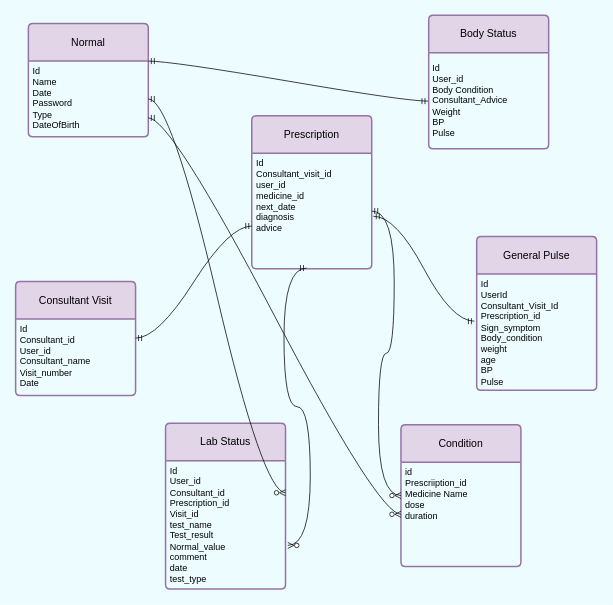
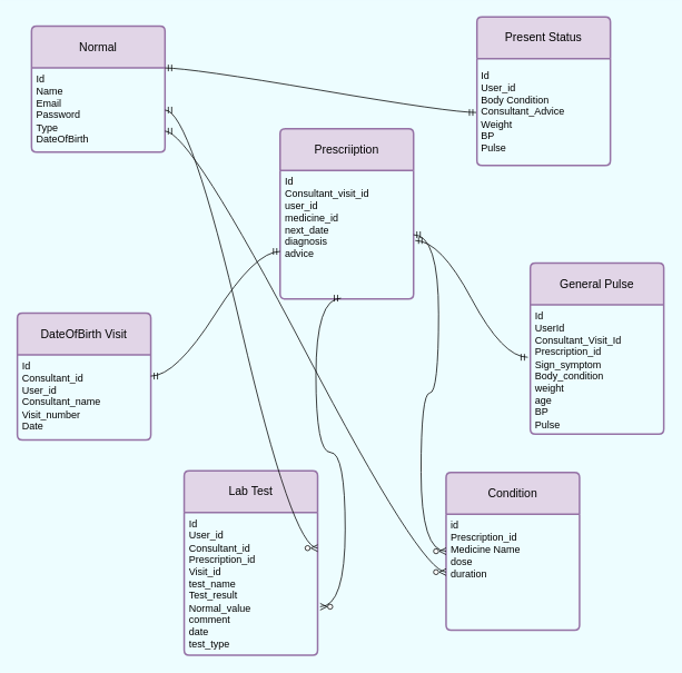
  <mxCell id="0" />
  <mxCell id="1" parent="0" />
  <mxCell id="2" value="Normal" style="swimlane;childLayout=stackLayout;horizontal=1;startSize=50;horizontalStack=0;rounded=1;fontSize=14;fontStyle=0;strokeWidth=2;resizeParent=0;resizeLast=1;shadow=0;dashed=0;align=center;arcSize=4;whiteSpace=wrap;html=1;fillColor=#e1d5e7;strokeColor=#9673a6;" vertex="1" parent="1"><mxGeometry x="37" y="31" width="160" height="151" as="geometry" /></mxCell>
- <mxCell id="3" value="Id&lt;br&gt;Name&lt;br&gt;Date&lt;br&gt;Password&lt;br&gt;Type&lt;br&gt;DateOfBirth" style="align=left;strokeColor=none;fillColor=none;spacingLeft=4;fontSize=12;verticalAlign=top;resizable=0;rotatable=0;part=1;html=1;" vertex="1" parent="2"><mxGeometry y="50" width="160" height="101" as="geometry" /></mxCell>
- <mxCell id="4" value="Consultant Visit" style="swimlane;childLayout=stackLayout;horizontal=1;startSize=50;horizontalStack=0;rounded=1;fontSize=14;fontStyle=0;strokeWidth=2;resizeParent=0;resizeLast=1;shadow=0;dashed=0;align=center;arcSize=4;whiteSpace=wrap;html=1;fillColor=#e1d5e7;strokeColor=#9673a6;" vertex="1" parent="1"><mxGeometry x="20" y="375" width="160" height="152" as="geometry" /></mxCell>
+ <mxCell id="3" value="Id&lt;br&gt;Name&lt;br&gt;Email&lt;br&gt;Password&lt;br&gt;Type&lt;br&gt;DateOfBirth" style="align=left;strokeColor=none;fillColor=none;spacingLeft=4;fontSize=12;verticalAlign=top;resizable=0;rotatable=0;part=1;html=1;" vertex="1" parent="2"><mxGeometry y="50" width="160" height="101" as="geometry" /></mxCell>
+ <mxCell id="4" value="DateOfBirth Visit" style="swimlane;childLayout=stackLayout;horizontal=1;startSize=50;horizontalStack=0;rounded=1;fontSize=14;fontStyle=0;strokeWidth=2;resizeParent=0;resizeLast=1;shadow=0;dashed=0;align=center;arcSize=4;whiteSpace=wrap;html=1;fillColor=#e1d5e7;strokeColor=#9673a6;" vertex="1" parent="1"><mxGeometry x="20" y="375" width="160" height="152" as="geometry" /></mxCell>
  <mxCell id="5" value="Id&lt;br&gt;Consultant_id&lt;br&gt;User_id&lt;br&gt;Consultant_name&lt;br&gt;Visit_number&lt;br&gt;Date" style="align=left;strokeColor=none;fillColor=none;spacingLeft=4;fontSize=12;verticalAlign=top;resizable=0;rotatable=0;part=1;html=1;" vertex="1" parent="4"><mxGeometry y="50" width="160" height="102" as="geometry" /></mxCell>
  <mxCell id="6" value="General Pulse" style="swimlane;childLayout=stackLayout;horizontal=1;startSize=50;horizontalStack=0;rounded=1;fontSize=14;fontStyle=0;strokeWidth=2;resizeParent=0;resizeLast=1;shadow=0;dashed=0;align=center;arcSize=4;whiteSpace=wrap;html=1;fillColor=#e1d5e7;strokeColor=#9673a6;" vertex="1" parent="1"><mxGeometry x="635" y="315" width="160" height="205" as="geometry" /></mxCell>
  <mxCell id="7" value="Id&lt;br&gt;UserId&lt;br&gt;Consultant_Visit_Id&lt;br&gt;Prescription_id&lt;br&gt;Sign_symptom&lt;br&gt;Body_condition&lt;br&gt;weight&lt;br&gt;age&lt;br&gt;BP&lt;br&gt;Pulse" style="align=left;strokeColor=none;fillColor=none;spacingLeft=4;fontSize=12;verticalAlign=top;resizable=0;rotatable=0;part=1;html=1;" vertex="1" parent="6"><mxGeometry y="50" width="160" height="155" as="geometry" /></mxCell>
- <mxCell id="8" value="Lab Status" style="swimlane;childLayout=stackLayout;horizontal=1;startSize=50;horizontalStack=0;rounded=1;fontSize=14;fontStyle=0;strokeWidth=2;resizeParent=0;resizeLast=1;shadow=0;dashed=0;align=center;arcSize=4;whiteSpace=wrap;html=1;fillColor=#e1d5e7;strokeColor=#9673a6;" vertex="1" parent="1"><mxGeometry x="220" y="564" width="160" height="221" as="geometry" /></mxCell>
+ <mxCell id="8" value="Lab Test" style="swimlane;childLayout=stackLayout;horizontal=1;startSize=50;horizontalStack=0;rounded=1;fontSize=14;fontStyle=0;strokeWidth=2;resizeParent=0;resizeLast=1;shadow=0;dashed=0;align=center;arcSize=4;whiteSpace=wrap;html=1;fillColor=#e1d5e7;strokeColor=#9673a6;" vertex="1" parent="1"><mxGeometry x="220" y="564" width="160" height="221" as="geometry" /></mxCell>
  <mxCell id="9" value="Id&lt;br&gt;User_id&lt;br&gt;Consultant_id&lt;br&gt;Prescription_id&lt;br&gt;Visit_id&lt;br&gt;test_name&lt;br&gt;Test_result&lt;br&gt;Normal_value&lt;br&gt;comment&lt;br&gt;date&lt;br&gt;test_type" style="align=left;strokeColor=none;fillColor=none;spacingLeft=4;fontSize=12;verticalAlign=top;resizable=0;rotatable=0;part=1;html=1;" vertex="1" parent="8"><mxGeometry y="50" width="160" height="171" as="geometry" /></mxCell>
- <mxCell id="10" value="Prescription" style="swimlane;childLayout=stackLayout;horizontal=1;startSize=50;horizontalStack=0;rounded=1;fontSize=14;fontStyle=0;strokeWidth=2;resizeParent=0;resizeLast=1;shadow=0;dashed=0;align=center;arcSize=4;whiteSpace=wrap;html=1;fillColor=#e1d5e7;strokeColor=#9673a6;" vertex="1" parent="1"><mxGeometry x="335" y="154" width="160" height="204" as="geometry" /></mxCell>
+ <mxCell id="10" value="Prescriiption" style="swimlane;childLayout=stackLayout;horizontal=1;startSize=50;horizontalStack=0;rounded=1;fontSize=14;fontStyle=0;strokeWidth=2;resizeParent=0;resizeLast=1;shadow=0;dashed=0;align=center;arcSize=4;whiteSpace=wrap;html=1;fillColor=#e1d5e7;strokeColor=#9673a6;" vertex="1" parent="1"><mxGeometry x="335" y="154" width="160" height="204" as="geometry" /></mxCell>
  <mxCell id="11" value="Id&lt;br&gt;Consultant_visit_id&lt;br&gt;user_id&lt;br&gt;medicine_id&lt;br&gt;next_date&lt;br&gt;diagnosis&lt;br&gt;advice" style="align=left;strokeColor=none;fillColor=none;spacingLeft=4;fontSize=12;verticalAlign=top;resizable=0;rotatable=0;part=1;html=1;" vertex="1" parent="10"><mxGeometry y="50" width="160" height="154" as="geometry" /></mxCell>
  <mxCell id="12" value="Condition" style="swimlane;childLayout=stackLayout;horizontal=1;startSize=50;horizontalStack=0;rounded=1;fontSize=14;fontStyle=0;strokeWidth=2;resizeParent=0;resizeLast=1;shadow=0;dashed=0;align=center;arcSize=4;whiteSpace=wrap;html=1;fillColor=#e1d5e7;strokeColor=#9673a6;" vertex="1" parent="1"><mxGeometry x="534" y="566" width="160" height="189" as="geometry" /></mxCell>
- <mxCell id="13" value="id&lt;br&gt;Prescriiption_id&lt;br&gt;Medicine Name&lt;br&gt;dose&lt;br&gt;duration" style="align=left;strokeColor=none;fillColor=none;spacingLeft=4;fontSize=12;verticalAlign=top;resizable=0;rotatable=0;part=1;html=1;" vertex="1" parent="12"><mxGeometry y="50" width="160" height="139" as="geometry" /></mxCell>
+ <mxCell id="13" value="id&lt;br&gt;Prescription_id&lt;br&gt;Medicine Name&lt;br&gt;dose&lt;br&gt;duration" style="align=left;strokeColor=none;fillColor=none;spacingLeft=4;fontSize=12;verticalAlign=top;resizable=0;rotatable=0;part=1;html=1;" vertex="1" parent="12"><mxGeometry y="50" width="160" height="139" as="geometry" /></mxCell>
  <mxCell id="14" value="" style="edgeStyle=entityRelationEdgeStyle;fontSize=12;html=1;endArrow=ERzeroToMany;startArrow=ERmandOne;exitX=1;exitY=0.75;exitDx=0;exitDy=0;strokeColor=default;curved=1;" edge="1" parent="1" source="3" target="13"><mxGeometry width="100" height="100" relative="1" as="geometry"><mxPoint x="364" y="340" as="sourcePoint" /><mxPoint x="464" y="240" as="targetPoint" /></mxGeometry></mxCell>
  <mxCell id="15" value="" style="edgeStyle=entityRelationEdgeStyle;fontSize=12;html=1;endArrow=ERzeroToMany;startArrow=ERmandOne;curved=1;entryX=1;entryY=0.25;entryDx=0;entryDy=0;" edge="1" parent="1" source="3" target="9"><mxGeometry width="100" height="100" relative="1" as="geometry"><mxPoint x="197.04" y="172" as="sourcePoint" /><mxPoint x="227" y="515.045" as="targetPoint" /></mxGeometry></mxCell>
  <mxCell id="16" value="" style="edgeStyle=entityRelationEdgeStyle;fontSize=12;html=1;endArrow=ERmandOne;startArrow=ERmandOne;exitX=1;exitY=0.25;exitDx=0;exitDy=0;entryX=0;entryY=0.63;entryDx=0;entryDy=0;entryPerimeter=0;curved=1;" edge="1" parent="1" source="5" target="11"><mxGeometry width="100" height="100" relative="1" as="geometry"><mxPoint x="364" y="328" as="sourcePoint" /><mxPoint x="464" y="228" as="targetPoint" /></mxGeometry></mxCell>
  <mxCell id="17" value="" style="edgeStyle=entityRelationEdgeStyle;fontSize=12;html=1;endArrow=ERmandOne;startArrow=ERmandOne;exitX=1.013;exitY=0.545;exitDx=0;exitDy=0;exitPerimeter=0;entryX=-0.019;entryY=0.406;entryDx=0;entryDy=0;entryPerimeter=0;curved=1;" edge="1" parent="1" source="11" target="7"><mxGeometry width="100" height="100" relative="1" as="geometry"><mxPoint x="364" y="328" as="sourcePoint" /><mxPoint x="464" y="228" as="targetPoint" /></mxGeometry></mxCell>
  <mxCell id="18" value="" style="edgeStyle=entityRelationEdgeStyle;fontSize=12;html=1;endArrow=ERzeroToMany;startArrow=ERmandOne;curved=1;" edge="1" parent="1" source="11" target="12"><mxGeometry width="100" height="100" relative="1" as="geometry"><mxPoint x="364" y="528" as="sourcePoint" /><mxPoint x="464" y="428" as="targetPoint" /></mxGeometry></mxCell>
  <mxCell id="19" value="" style="edgeStyle=entityRelationEdgeStyle;fontSize=12;html=1;endArrow=ERzeroToMany;startArrow=ERmandOne;exitX=0.456;exitY=0.994;exitDx=0;exitDy=0;entryX=1.019;entryY=0.661;entryDx=0;entryDy=0;entryPerimeter=0;exitPerimeter=0;curved=1;" edge="1" parent="1" source="11" target="9"><mxGeometry width="100" height="100" relative="1" as="geometry"><mxPoint x="448.04" y="476" as="sourcePoint" /><mxPoint x="373" y="694.976" as="targetPoint" /></mxGeometry></mxCell>
- <mxCell id="20" value="Body Status" style="swimlane;childLayout=stackLayout;horizontal=1;startSize=50;horizontalStack=0;rounded=1;fontSize=14;fontStyle=0;strokeWidth=2;resizeParent=0;resizeLast=1;shadow=0;dashed=0;align=center;arcSize=4;whiteSpace=wrap;html=1;fillColor=#e1d5e7;strokeColor=#9673a6;" vertex="1" parent="1"><mxGeometry x="571" y="20" width="160" height="178" as="geometry" /></mxCell>
+ <mxCell id="20" value="Present Status" style="swimlane;childLayout=stackLayout;horizontal=1;startSize=50;horizontalStack=0;rounded=1;fontSize=14;fontStyle=0;strokeWidth=2;resizeParent=0;resizeLast=1;shadow=0;dashed=0;align=center;arcSize=4;whiteSpace=wrap;html=1;fillColor=#e1d5e7;strokeColor=#9673a6;" vertex="1" parent="1"><mxGeometry x="571" y="20" width="160" height="178" as="geometry" /></mxCell>
  <mxCell id="21" value="&amp;nbsp;Id&lt;br&gt;&amp;nbsp;User_id&lt;br&gt;&lt;div style=&quot;&quot;&gt;&amp;nbsp;Body Condition&lt;/div&gt;&lt;div style=&quot;&quot;&gt;&amp;nbsp;Consultant_Advice&lt;/div&gt;&lt;div style=&quot;&quot;&gt;&amp;nbsp;Weight&lt;/div&gt;&lt;div style=&quot;&quot;&gt;&amp;nbsp;BP&lt;/div&gt;&lt;div style=&quot;&quot;&gt;&amp;nbsp;Pulse&lt;/div&gt;" style="text;html=1;align=left;verticalAlign=middle;resizable=0;points=[];autosize=1;strokeColor=none;fillColor=none;" vertex="1" parent="20"><mxGeometry y="50" width="160" height="128" as="geometry" /></mxCell>
  <mxCell id="22" value="" style="edgeStyle=entityRelationEdgeStyle;fontSize=12;html=1;endArrow=ERmandOne;startArrow=ERmandOne;exitX=1;exitY=0;exitDx=0;exitDy=0;entryX=-0.006;entryY=0.503;entryDx=0;entryDy=0;entryPerimeter=0;curved=1;" edge="1" parent="1" source="3" target="21"><mxGeometry width="100" height="100" relative="1" as="geometry"><mxPoint x="364" y="259" as="sourcePoint" /><mxPoint x="464" y="159" as="targetPoint" /></mxGeometry></mxCell>
